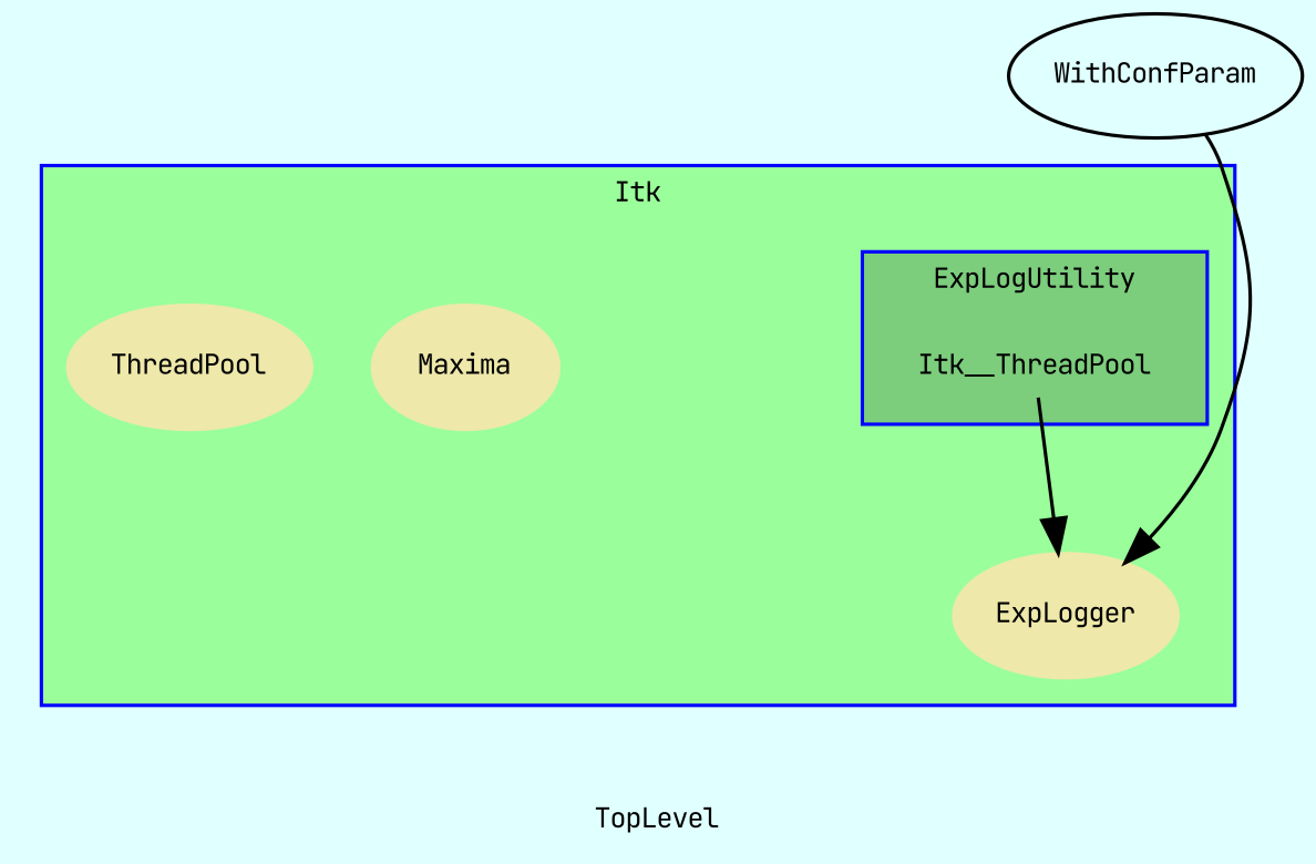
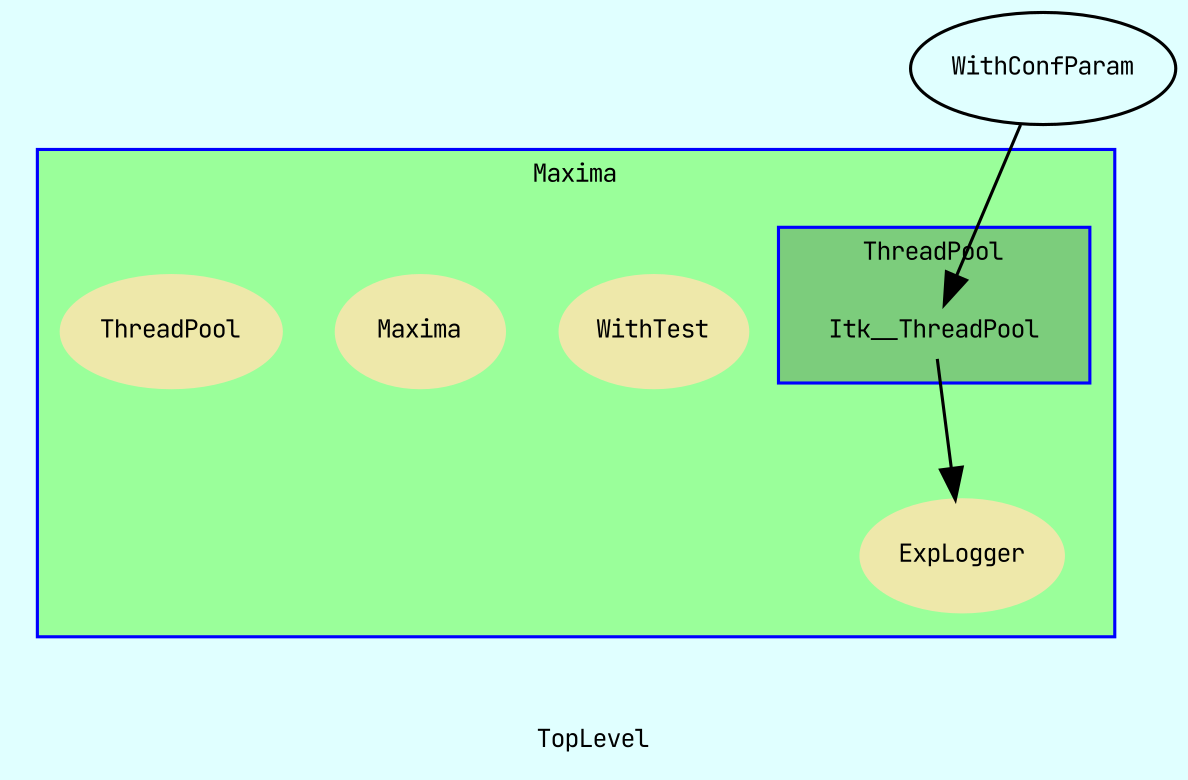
  digraph {
    bgcolor=lightcyan1
    compound=true
    fontname="JetBrains Mono"
    fontsize=8
    label=TopLevel
    node [color=palegoldenrod fontname="JetBrains Mono" fontsize=8 shape=ellipse fontcolor=black style=filled]
    edge [fontname="JetBrains Mono"]
    n1 [color=black height=0.01 label=Itk__ThreadPool shape=plaintext width=0.75 fontcolor="" style=""]
    n2 [label=ExpLogger]
+   n3 [label=WithTest]
    n4 [label=Maxima]
    n5 [label=ThreadPool]
    n6 [color=black label=WithConfParam shape="" fontcolor="" style=""]
    subgraph cluster_1 {
      color=blue
      fillcolor=palegreen1
-     label=Itk
+     label=Maxima
      style=filled
      n2
+     n3
      n4
      n5
      subgraph cluster_2 {
        color=blue
        fillcolor=palegreen3
-       label=ExpLogUtility
+       label=ThreadPool
        style=filled
        n1
      }
    }
    n1 -> n2
-   n6 -> n2
+   n6 -> n1
  }
